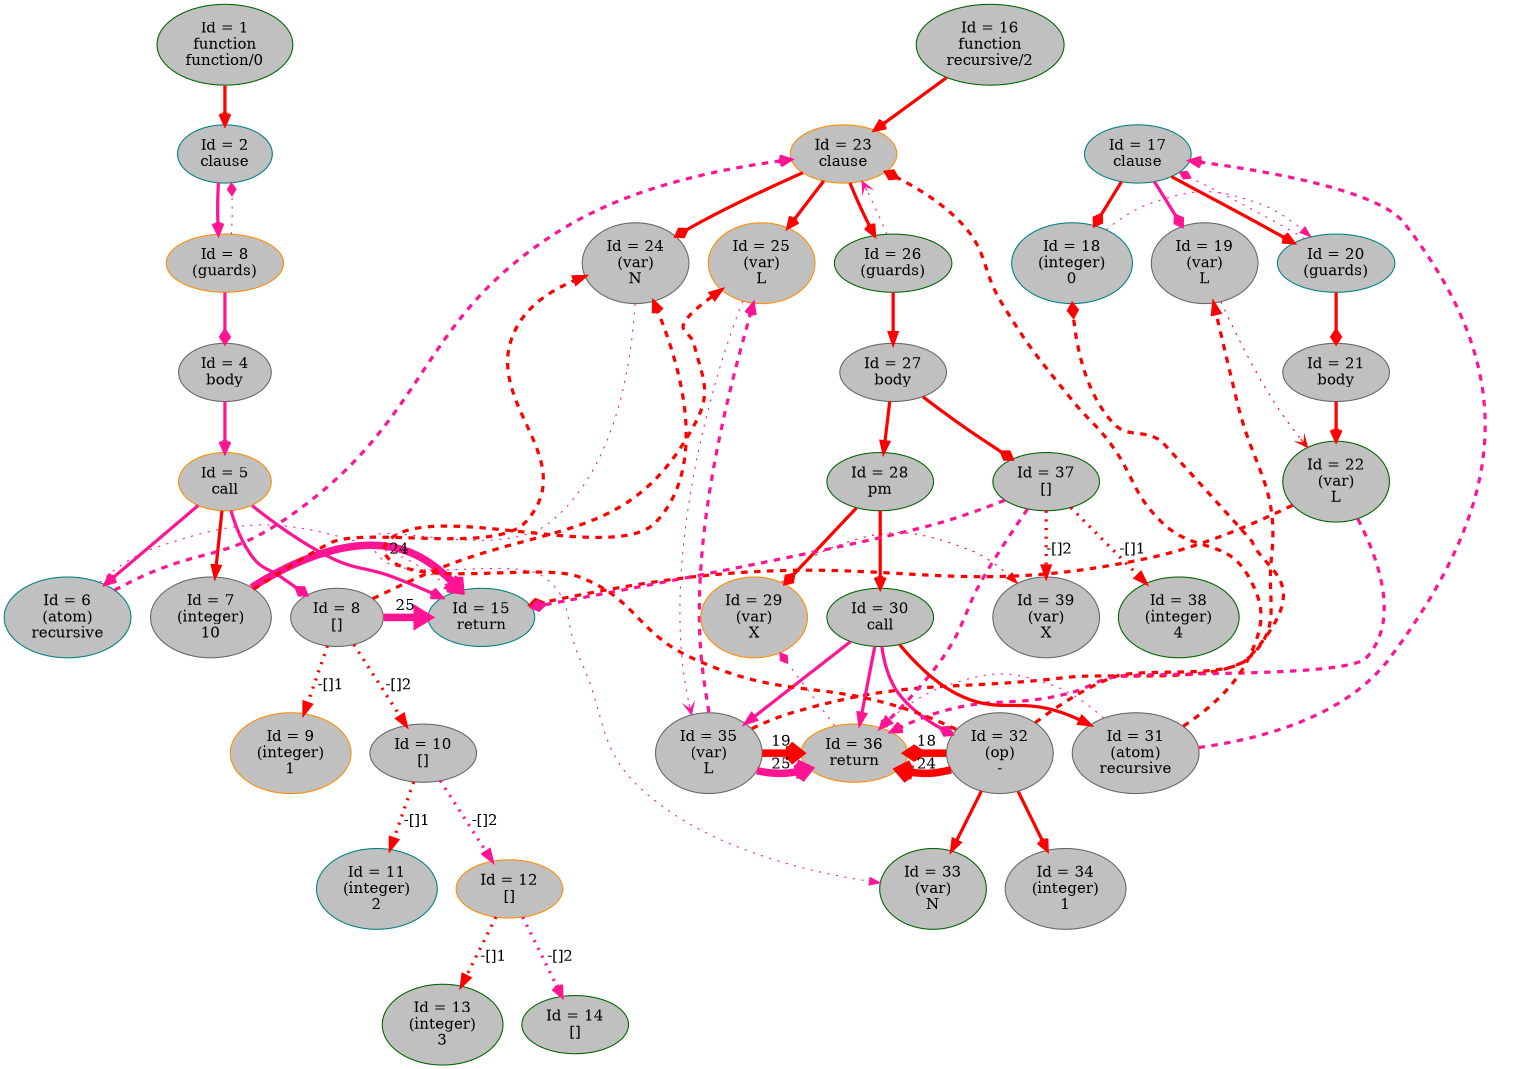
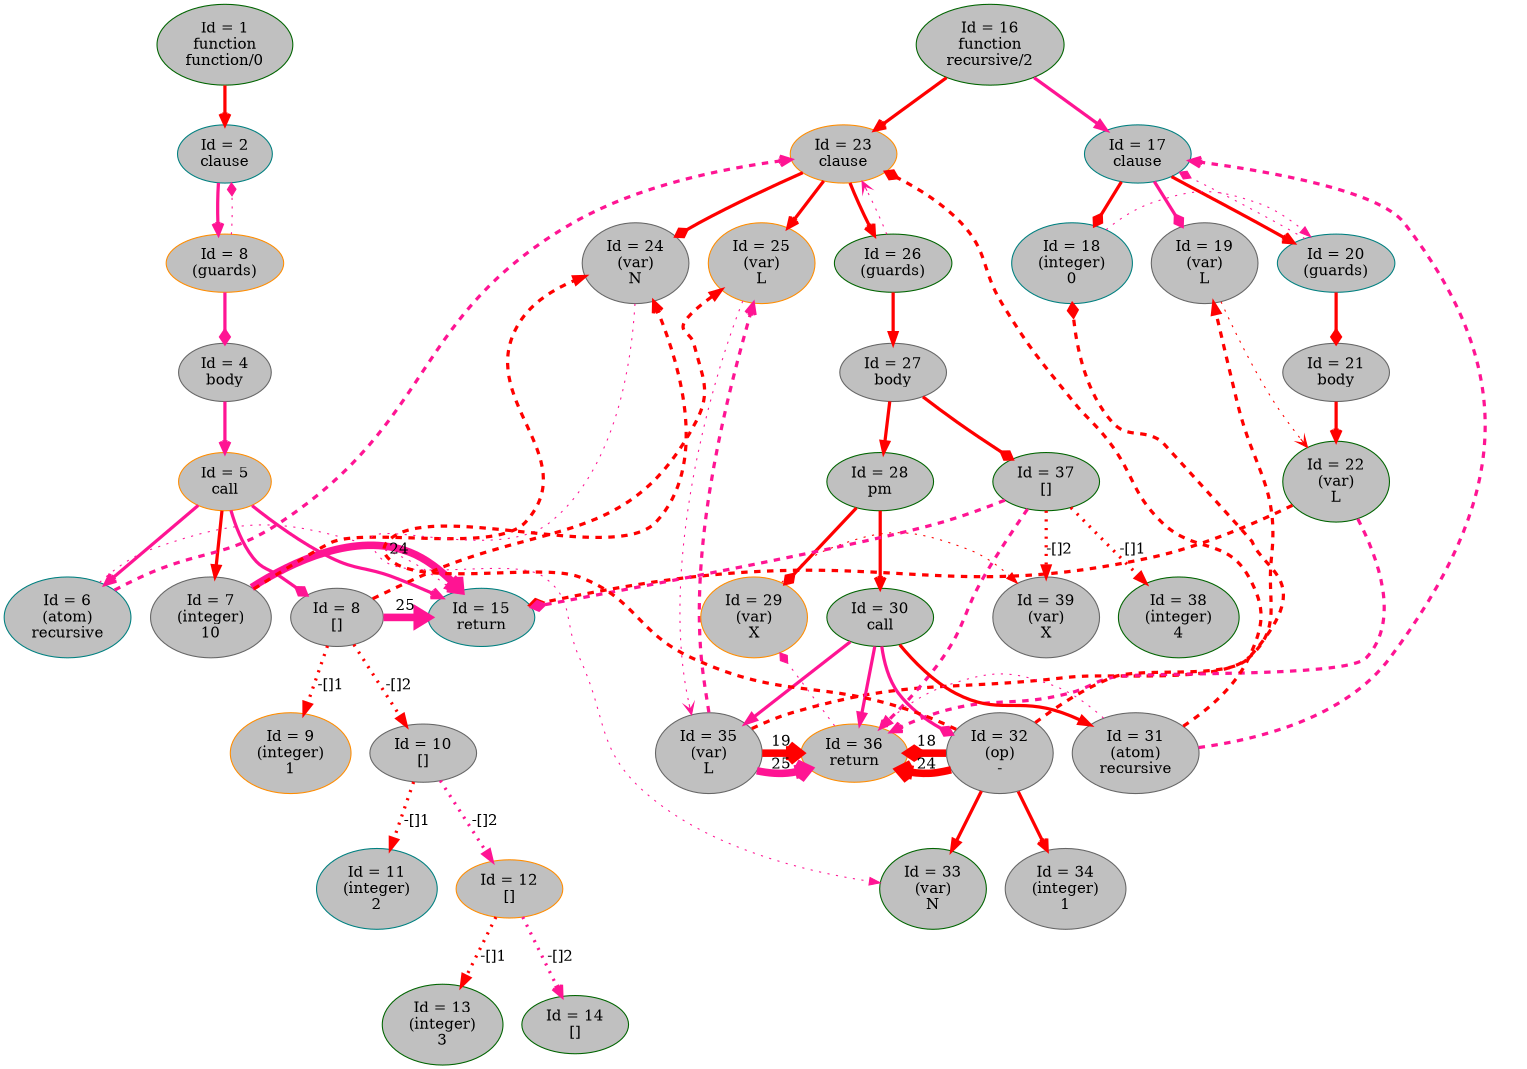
  digraph {
    node [color=gray40 fillcolor=gray fontcolor=black penwidth=1 shape=ellipse style=filled]
    edge [arrowhead=vee color=red penwidth=3]
    n1 [color=darkgreen label="Id = 1\nfunction\nfunction/0"]
    n2 [color=teal label="Id = 2\nclause"]
    n3 [color=darkorange label="Id = 8\n(guards)\n"]
    n4 [label="Id = 4\nbody"]
    n5 [color=darkorange label="Id = 5\ncall"]
    n6 [color=teal label="Id = 6\n(atom)\nrecursive"]
    n7 [label="Id = 7\n(integer)\n10"]
    n8 [label="Id = 8\n[]"]
    n9 [color=teal label="Id = 15\nreturn"]
    n10 [color=darkorange label="Id = 23\nclause"]
    n11 [label="Id = 24\n(var)\nN"]
    n12 [color=darkorange label="Id = 9\n(integer)\n1"]
    n13 [label="Id = 10\n[]"]
    n14 [color=darkorange label="Id = 25\n(var)\nL"]
    n15 [color=darkgreen label="Id = 26\n(guards)\n"]
    n16 [color=darkgreen label="Id = 33\n(var)\nN"]
    n17 [color=teal label="Id = 11\n(integer)\n2"]
    n18 [color=darkorange label="Id = 12\n[]"]
    n19 [label="Id = 35\n(var)\nL"]
    n20 [color=darkgreen label="Id = 13\n(integer)\n3"]
    n21 [color=darkgreen label="Id = 14\n[]"]
    n22 [color=darkgreen label="Id = 16\nfunction\nrecursive/2"]
    n23 [color=teal label="Id = 17\nclause"]
    n24 [color=teal label="Id = 18\n(integer)\n0"]
    n25 [label="Id = 19\n(var)\nL"]
    n26 [color=teal label="Id = 20\n(guards)\n"]
    n27 [color=darkgreen label="Id = 22\n(var)\nL"]
    n28 [label="Id = 21\nbody"]
    n29 [color=darkorange label="Id = 36\nreturn"]
    n30 [color=darkorange label="Id = 29\n(var)\nX"]
    n31 [label="Id = 27\nbody"]
    n32 [color=darkgreen label="Id = 28\npm"]
    n33 [color=darkgreen label="Id = 37\n[]"]
    n34 [color=darkgreen label="Id = 30\ncall"]
    n35 [label="Id = 39\n(var)\nX"]
    n36 [color=darkgreen label="Id = 38\n(integer)\n4"]
    n37 [label="Id = 31\n(atom)\nrecursive"]
    n38 [label="Id = 32\n(op)\n-"]
    n39 [label="Id = 34\n(integer)\n1"]
    n1 -> n2
    n2 -> n3 [color=deeppink]
    n3 -> n2 [arrowhead=diamond color=deeppink constraint=false style=dotted penwidth=""]
    n3 -> n4 [arrowhead=diamond color=deeppink]
    n4 -> n5 [color=deeppink]
    n5 -> n6 [color=deeppink]
    n5 -> n7 [arrowhead=normal]
    n5 -> n8 [arrowhead=diamond color=deeppink]
    n5 -> n9 [color=deeppink]
    n6 -> n9 [arrowhead=normal color=deeppink constraint=false style=dotted penwidth=""]
    n6 -> n10 [color=deeppink constraint=false style=dashed]
    n7 -> n9 [color=deeppink constraint=false label=24 penwidth=7]
    n7 -> n11 [arrowhead=normal constraint=false style=dashed]
    n8 -> n9 [arrowhead=normal color=deeppink constraint=false label=25 penwidth=7]
    n8 -> n12 [arrowhead=normal label="-[]1" style=dotted]
    n8 -> n13 [arrowhead=normal label="-[]2" style=dotted]
    n8 -> n14 [arrowhead=normal constraint=false style=dashed]
    n10 -> n11 [arrowhead=diamond]
    n10 -> n14
    n10 -> n15
    n11 -> n16 [arrowhead=normal color=deeppink constraint=false style=dotted penwidth=""]
    n13 -> n17 [arrowhead=normal label="-[]1" style=dotted]
    n13 -> n18 [arrowhead=normal color=deeppink label="-[]2" style=dotted]
    n14 -> n19 [color=deeppink constraint=false style=dotted penwidth=""]
    n15 -> n10 [color=deeppink constraint=false style=dotted penwidth=""]
    n15 -> n31 [arrowhead=normal]
    n18 -> n20 [arrowhead=normal label="-[]1" style=dotted]
    n18 -> n21 [color=deeppink label="-[]2" style=dotted]
    n19 -> n14 [color=deeppink constraint=false style=dashed]
    n19 -> n25 [arrowhead=normal constraint=false style=dashed]
    n19 -> n29 [constraint=false label=19 penwidth=7]
    n19 -> n29 [color=deeppink constraint=false label=25 penwidth=7]
    n22 -> n10
+   n22 -> n23 [arrowhead=normal color=deeppink]
    n23 -> n24 [arrowhead=diamond]
    n23 -> n25 [arrowhead=diamond color=deeppink]
    n23 -> n26
    n24 -> n26 [arrowhead=normal color=deeppink constraint=false style=dotted penwidth=""]
    n25 -> n27 [constraint=false style=dotted penwidth=""]
    n26 -> n23 [arrowhead=diamond color=deeppink constraint=false style=dotted penwidth=""]
    n26 -> n28 [arrowhead=diamond]
    n27 -> n9 [arrowhead=diamond constraint=false style=dashed]
    n27 -> n29 [color=deeppink constraint=false style=dashed]
    n28 -> n27
    n29 -> n30 [arrowhead=diamond color=deeppink constraint=false style=dotted penwidth=""]
    n30 -> n35 [arrowhead=normal constraint=false style=dotted penwidth=""]
    n31 -> n32 [arrowhead=normal]
    n31 -> n33 [arrowhead=diamond]
    n32 -> n30 [arrowhead=diamond]
    n32 -> n34
    n33 -> n9 [arrowhead=diamond color=deeppink constraint=false style=dashed]
    n33 -> n29 [arrowhead=normal color=deeppink constraint=false style=dashed]
    n33 -> n35 [arrowhead=normal label="-[]2" style=dotted]
    n33 -> n36 [arrowhead=normal label="-[]1" style=dotted]
    n34 -> n19 [arrowhead=normal color=deeppink]
    n34 -> n29 [arrowhead=normal color=deeppink]
    n34 -> n37 [arrowhead=normal]
    n34 -> n38 [arrowhead=diamond color=deeppink]
    n37 -> n10 [arrowhead=diamond constraint=false style=dashed]
    n37 -> n23 [color=deeppink constraint=false style=dashed]
    n37 -> n29 [arrowhead=diamond color=deeppink constraint=false style=dotted penwidth=""]
    n38 -> n11 [constraint=false style=dashed]
    n38 -> n16 [arrowhead=normal]
    n38 -> n24 [arrowhead=diamond constraint=false style=dashed]
    n38 -> n29 [arrowhead=diamond constraint=false label=18 penwidth=7]
    n38 -> n29 [constraint=false label=24 penwidth=7]
    n38 -> n39
  }
